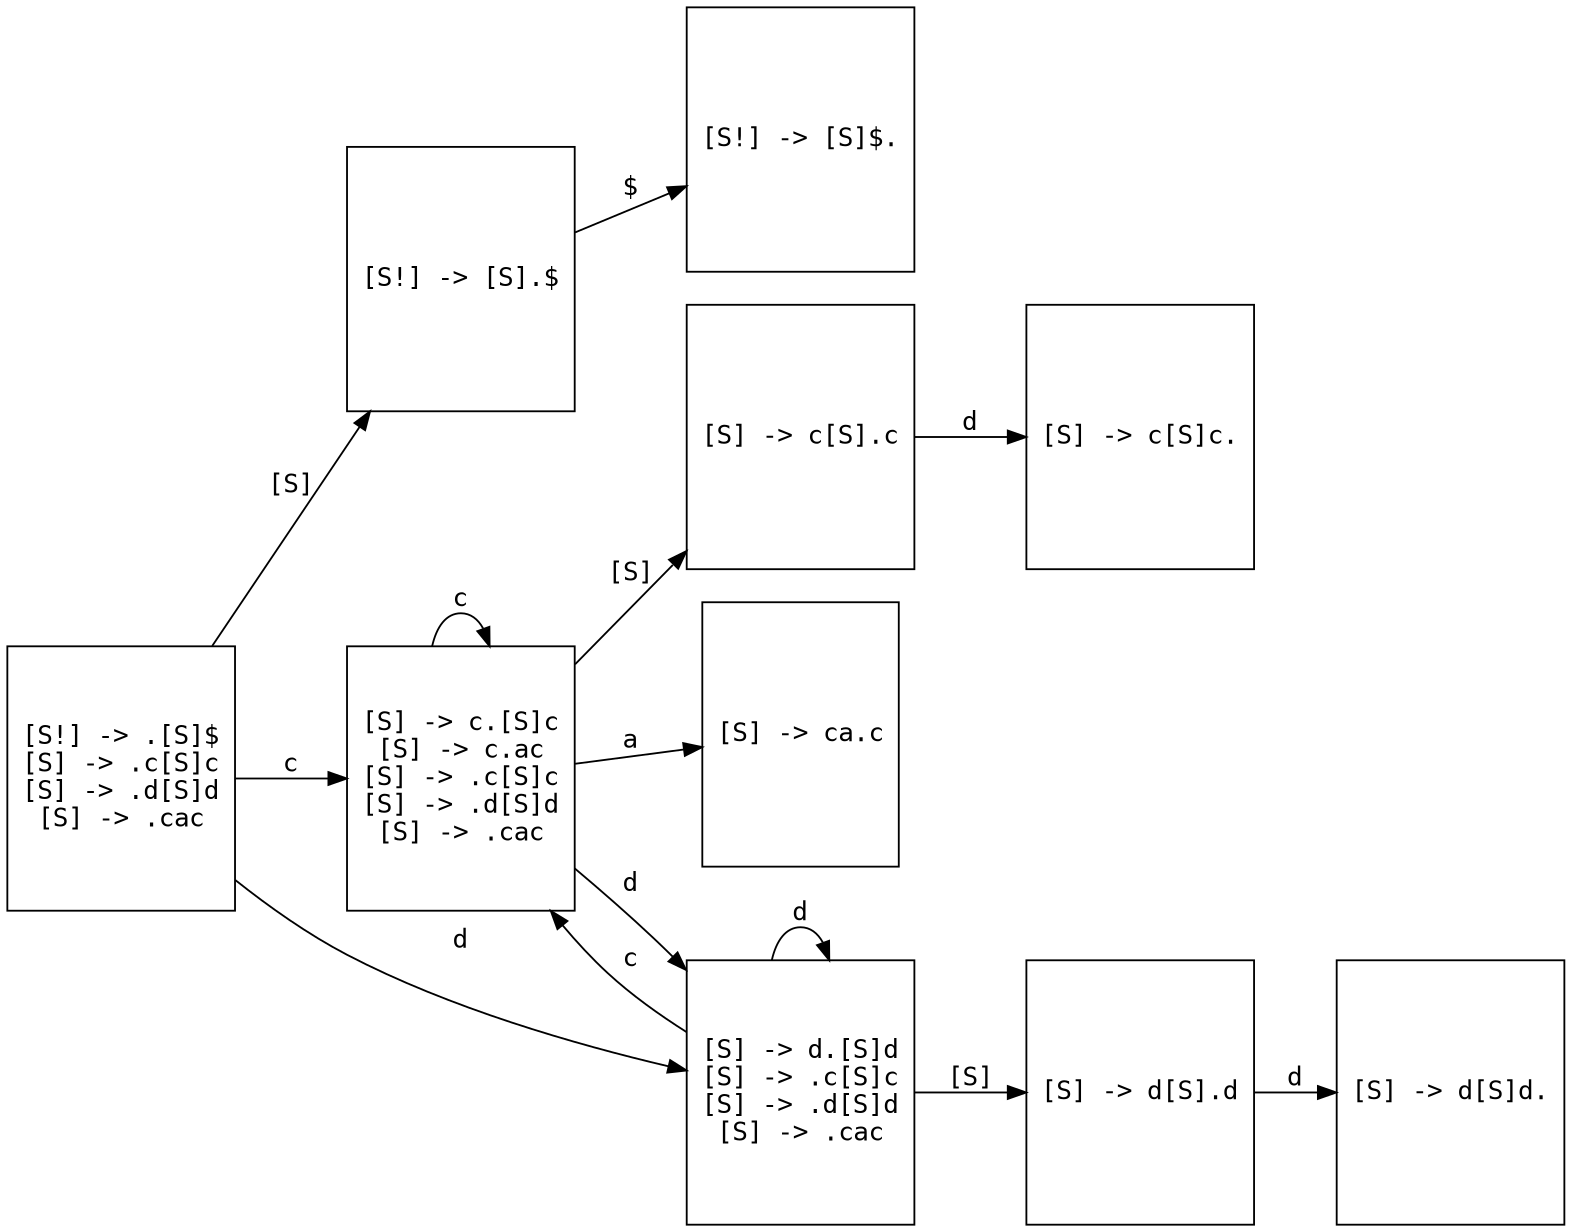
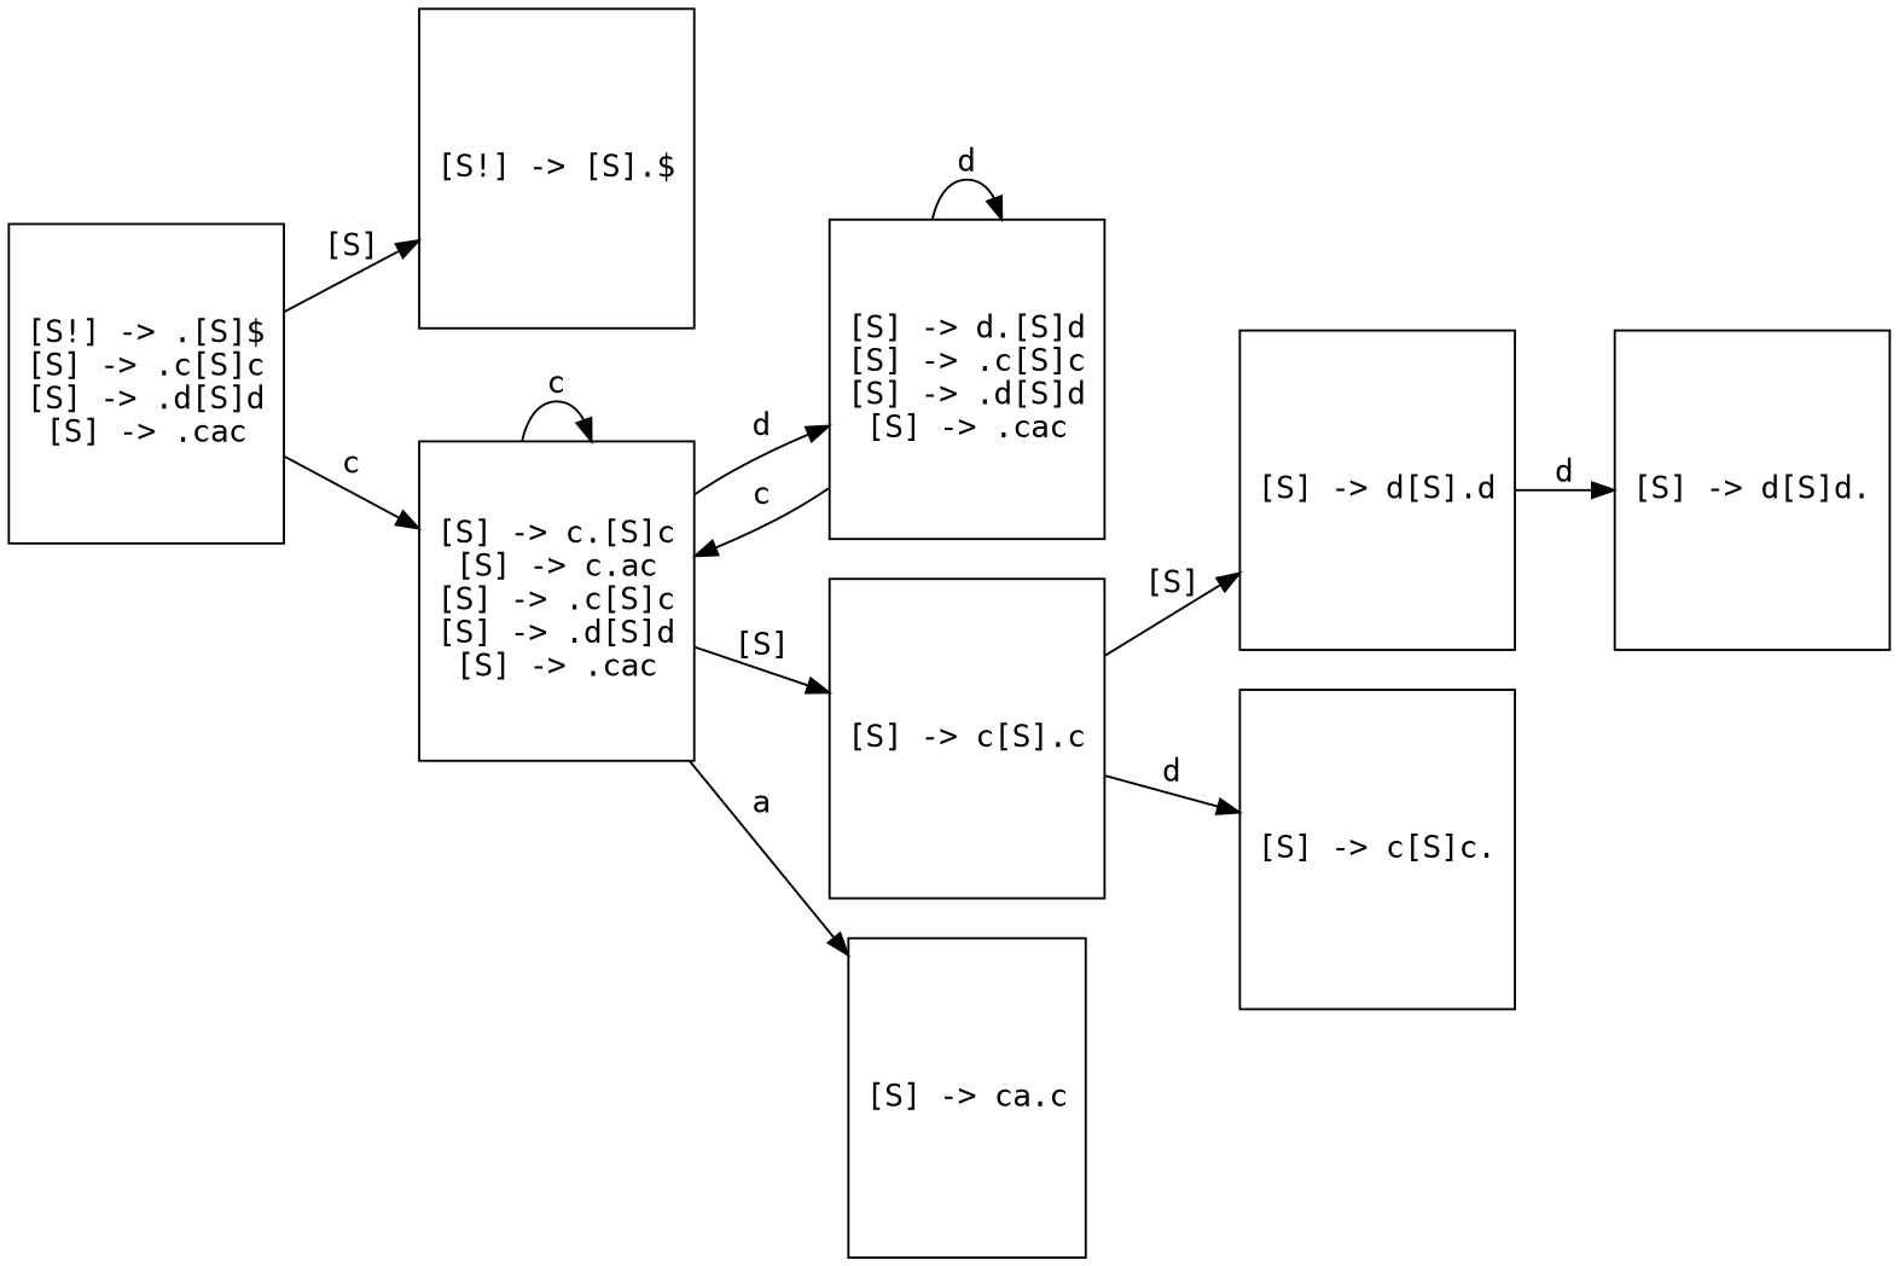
  digraph {
    fontname="DejaVu Sans Mono"
    rankdir=LR
    node [fontname="DejaVu Sans Mono" shape=polygon]
    edge [fontname="DejaVu Sans Mono"]
    n1 [height=2 label="[S!] -> .[S]$\n[S] -> .c[S]c\n[S] -> .d[S]d\n[S] -> .cac" width=1]
    n2 [height=2 label="[S!] -> [S].$" width=1]
    n3 [height=2 label="[S] -> c.[S]c\n[S] -> c.ac\n[S] -> .c[S]c\n[S] -> .d[S]d\n[S] -> .cac" width=1]
    n4 [height=2 label="[S] -> d.[S]d\n[S] -> .c[S]c\n[S] -> .d[S]d\n[S] -> .cac" width=1]
-   n5 [height=2 label="[S!] -> [S]$." width=1]
    n6 [height=2 label="[S] -> c[S].c" width=1]
    n7 [height=2 label="[S] -> ca.c" width=1]
    n8 [height=2 label="[S] -> d[S].d" width=1]
    n9 [height=2 label="[S] -> c[S]c." width=1]
    n10 [height=2 label="[S] -> d[S]d." width=1]
    n1 -> n2 [label="[S]"]
    n1 -> n3 [label=c]
-   n1 -> n4 [label=d]
-   n2 -> n5 [label="$"]
    n3 -> n3 [label=c]
    n3 -> n4 [label=d]
    n3 -> n6 [label="[S]"]
    n3 -> n7 [label=a]
    n4 -> n3 [label=c]
    n4 -> n4 [label=d]
-   n4 -> n8 [label="[S]"]
+   n6 -> n8 [label="[S]"]
    n6 -> n9 [label=d]
    n8 -> n10 [label=d]
  }
